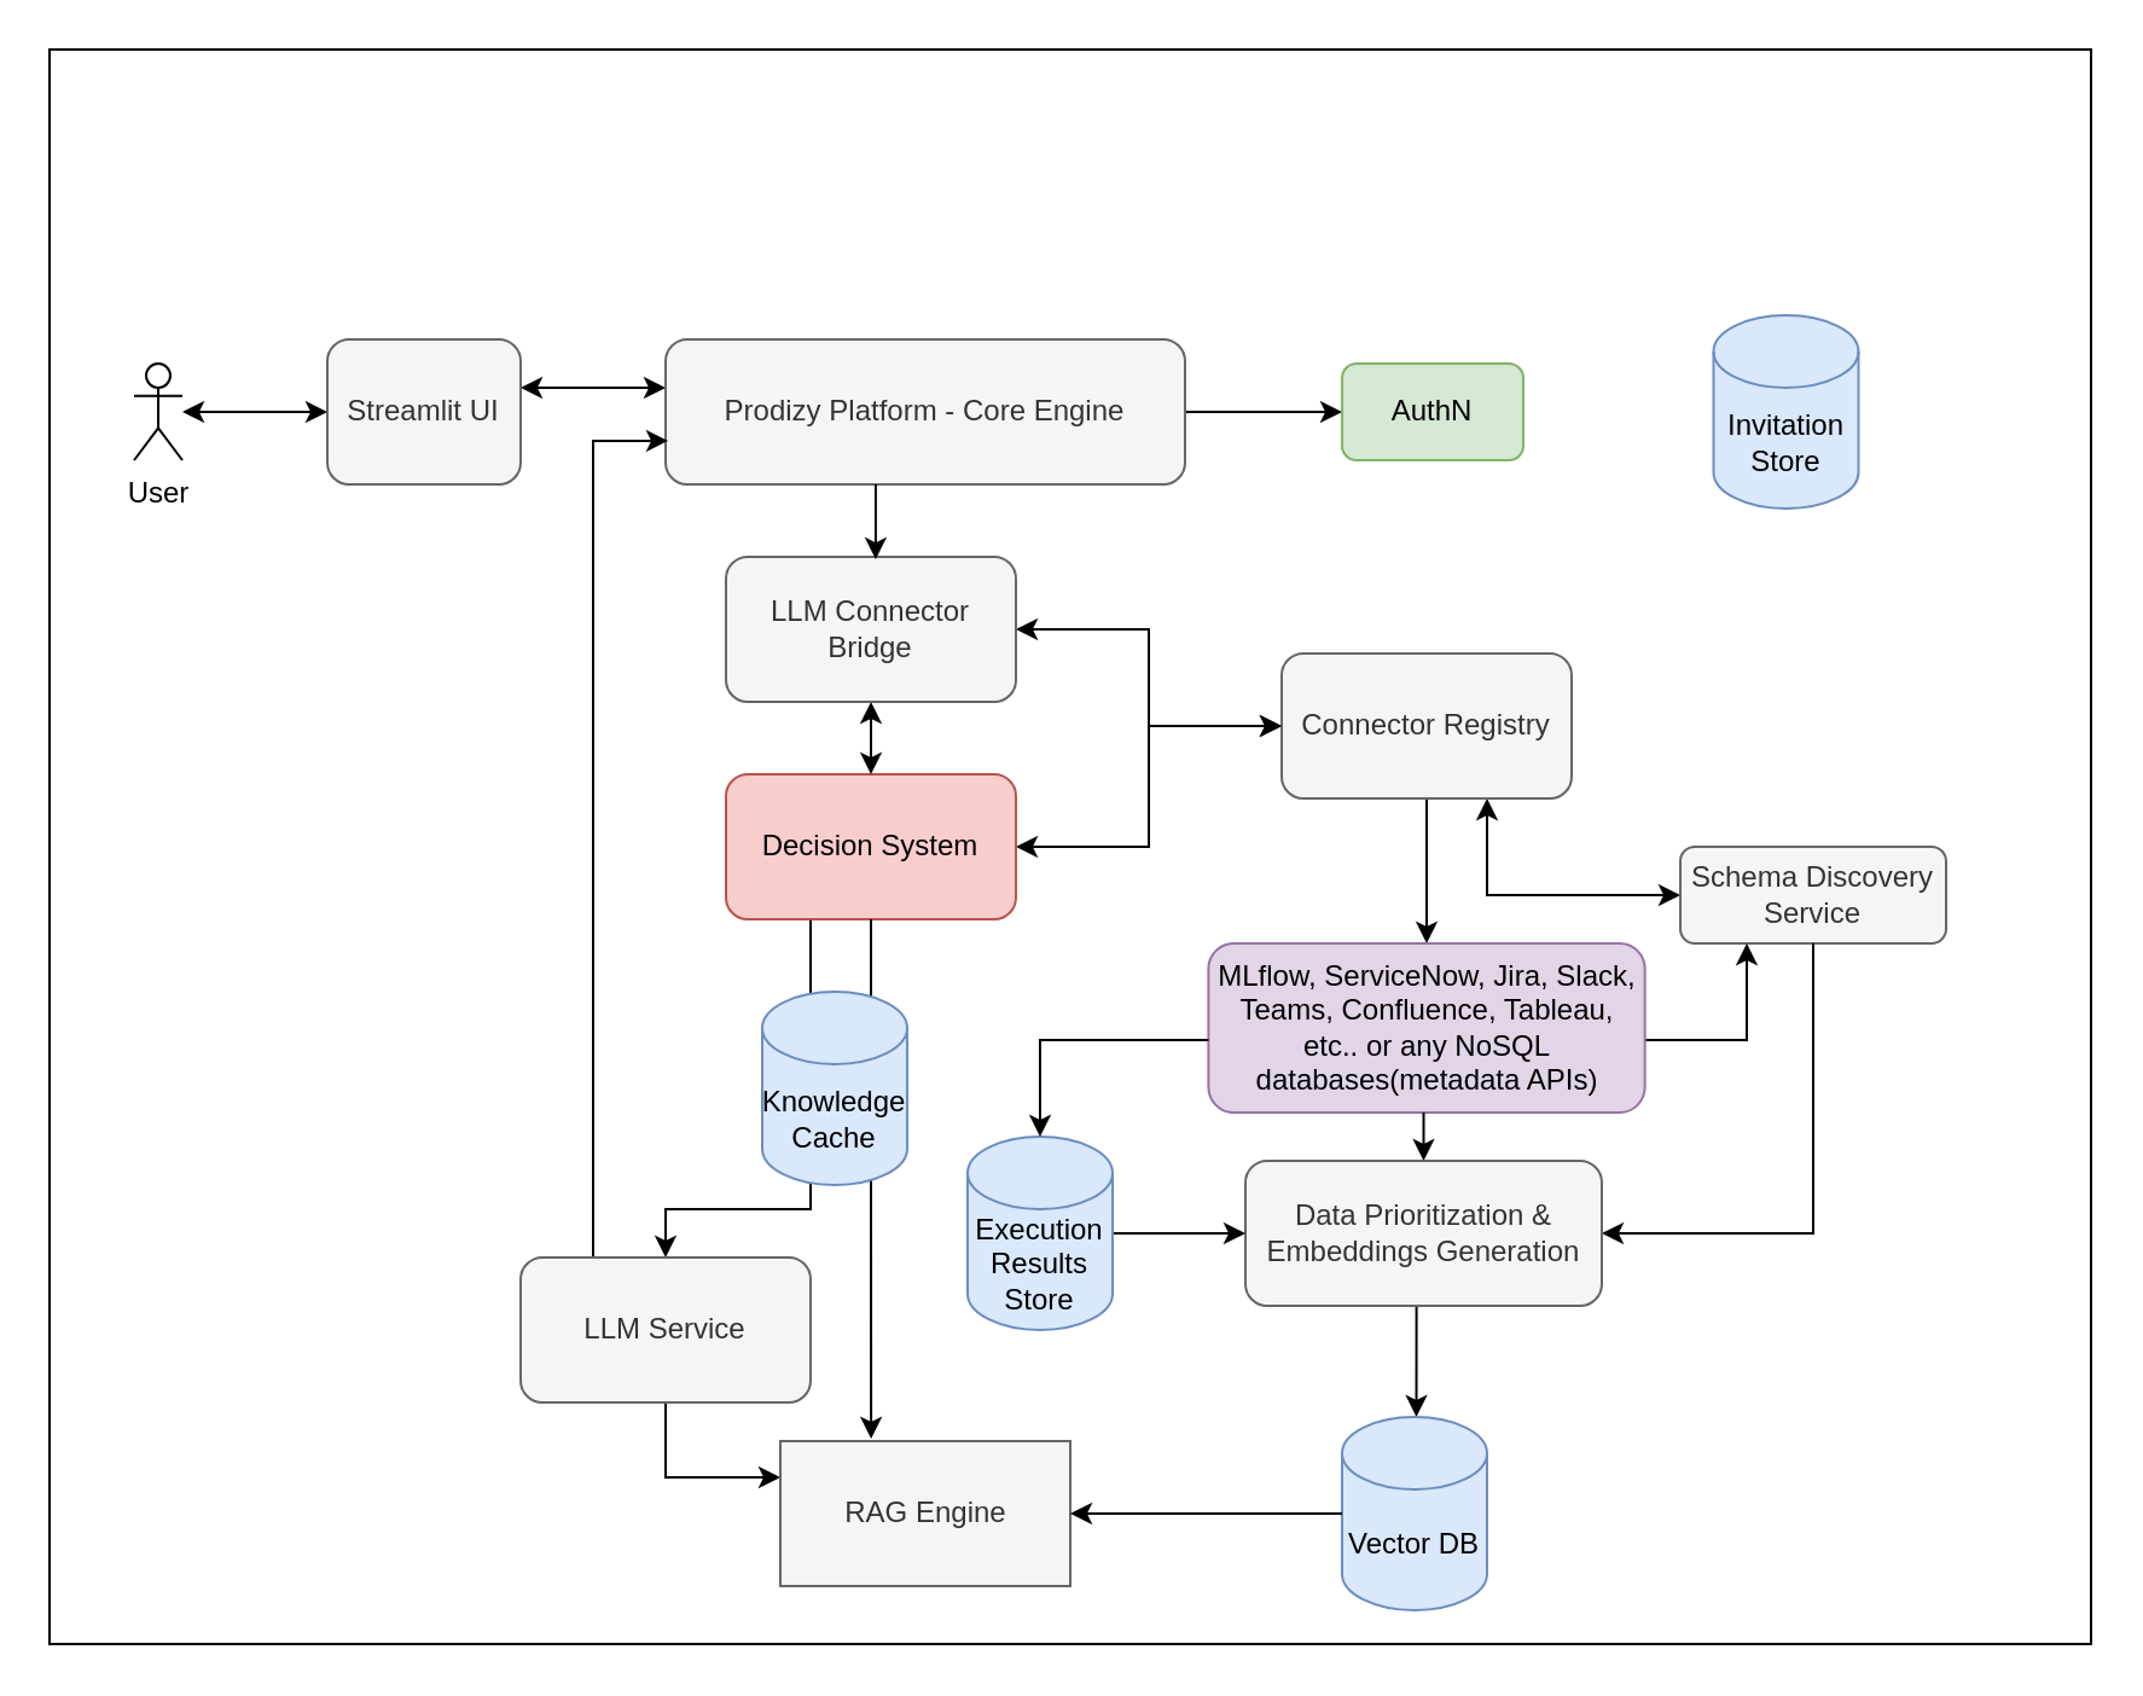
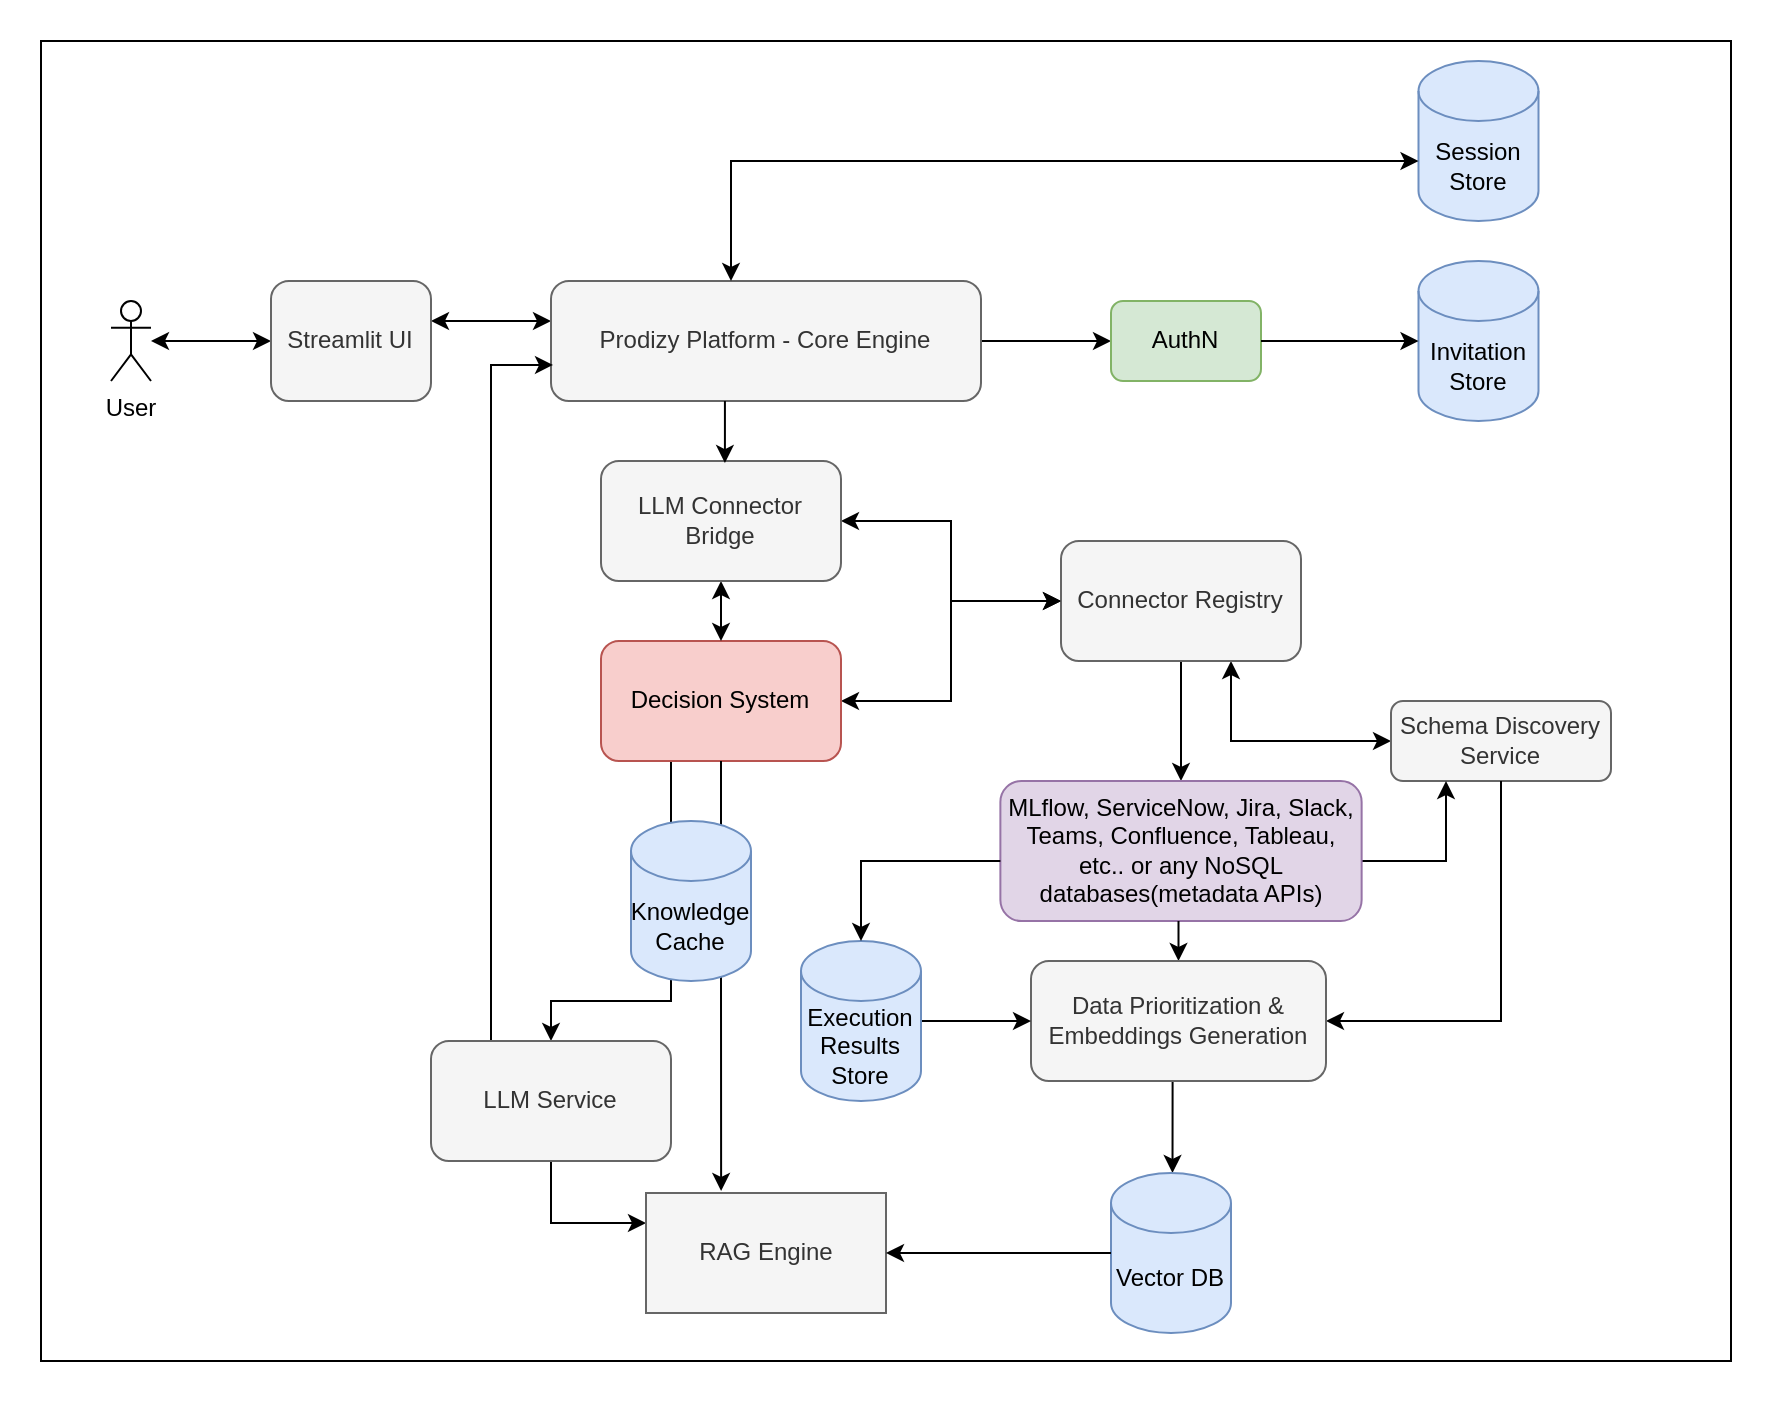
  <mxCell id="0" />
  <mxCell id="1" parent="0" />
  <mxCell id="2" value="" style="rounded=0;whiteSpace=wrap;html=1;fontFamily=Helvetica;fontSize=11;fontColor=default;labelBackgroundColor=default;" vertex="1" parent="1"><mxGeometry x="20" y="20" width="845" height="660" as="geometry" /></mxCell>
  <mxCell id="3" style="edgeStyle=orthogonalEdgeStyle;rounded=0;orthogonalLoop=1;jettySize=auto;html=1;entryX=0;entryY=0.5;entryDx=0;entryDy=0;startArrow=classic;startFill=1;" edge="1" parent="1" source="4" target="6"><mxGeometry relative="1" as="geometry"><mxPoint x="195" y="170" as="targetPoint" /></mxGeometry></mxCell>
  <mxCell id="4" value="User&lt;div&gt;&lt;br&gt;&lt;/div&gt;" style="shape=umlActor;verticalLabelPosition=bottom;verticalAlign=top;html=1;outlineConnect=0;" vertex="1" parent="1"><mxGeometry x="55" y="150" width="20" height="40" as="geometry" /></mxCell>
  <mxCell id="5" style="edgeStyle=orthogonalEdgeStyle;rounded=0;orthogonalLoop=1;jettySize=auto;html=1;startArrow=classic;startFill=1;entryX=0;entryY=0.5;entryDx=0;entryDy=0;" edge="1" parent="1"><mxGeometry relative="1" as="geometry"><mxPoint x="275" y="160" as="targetPoint" /><mxPoint x="215" y="160" as="sourcePoint" /></mxGeometry></mxCell>
  <mxCell id="6" value="Streamlit UI" style="rounded=1;whiteSpace=wrap;html=1;fillColor=#f5f5f5;strokeColor=#666666;fontColor=#333333;" vertex="1" parent="1"><mxGeometry x="135" y="140" width="80" height="60" as="geometry" /></mxCell>
  <mxCell id="7" style="edgeStyle=orthogonalEdgeStyle;rounded=0;orthogonalLoop=1;jettySize=auto;html=1;entryX=0;entryY=0.5;entryDx=0;entryDy=0;" edge="1" parent="1" source="8" target="22"><mxGeometry relative="1" as="geometry" /></mxCell>
  <mxCell id="8" value="Prodizy Platform - Core Engine" style="rounded=1;whiteSpace=wrap;html=1;fillColor=#f5f5f5;strokeColor=#666666;fontColor=#333333;" vertex="1" parent="1"><mxGeometry x="275" y="140" width="215" height="60" as="geometry" /></mxCell>
  <mxCell id="9" value="Invitation Store" style="shape=cylinder3;whiteSpace=wrap;html=1;boundedLbl=1;backgroundOutline=1;size=15;fillColor=#dae8fc;strokeColor=#6c8ebf;" vertex="1" parent="1"><mxGeometry x="708.75" y="130" width="60" height="80" as="geometry" /></mxCell>
+ <mxCell id="10" value="Session Store" style="shape=cylinder3;whiteSpace=wrap;html=1;boundedLbl=1;backgroundOutline=1;size=15;fillColor=#dae8fc;strokeColor=#6c8ebf;" vertex="1" parent="1"><mxGeometry x="708.75" y="30" width="60" height="80" as="geometry" /></mxCell>
  <mxCell id="11" style="edgeStyle=orthogonalEdgeStyle;rounded=0;orthogonalLoop=1;jettySize=auto;html=1;startArrow=classic;startFill=1;" edge="1" parent="1" source="38" target="14"><mxGeometry relative="1" as="geometry" /></mxCell>
  <mxCell id="12" style="edgeStyle=orthogonalEdgeStyle;rounded=0;orthogonalLoop=1;jettySize=auto;html=1;startArrow=classic;startFill=1;" edge="1" parent="1" source="14"><mxGeometry relative="1" as="geometry"><mxPoint x="695" y="370" as="targetPoint" /><Array as="points"><mxPoint x="615" y="370" /><mxPoint x="685" y="370" /></Array></mxGeometry></mxCell>
  <mxCell id="13" style="edgeStyle=orthogonalEdgeStyle;rounded=0;orthogonalLoop=1;jettySize=auto;html=1;entryX=0.5;entryY=0;entryDx=0;entryDy=0;" edge="1" parent="1" source="14" target="27"><mxGeometry relative="1" as="geometry"><Array as="points"><mxPoint x="590" y="330" /><mxPoint x="590" y="330" /></Array></mxGeometry></mxCell>
  <mxCell id="14" value="Connector Registry" style="rounded=1;whiteSpace=wrap;html=1;fillColor=#f5f5f5;strokeColor=#666666;fontColor=#333333;" vertex="1" parent="1"><mxGeometry x="530" y="270" width="120" height="60" as="geometry" /></mxCell>
  <mxCell id="15" style="edgeStyle=orthogonalEdgeStyle;shape=connector;rounded=0;orthogonalLoop=1;jettySize=auto;html=1;strokeColor=default;align=center;verticalAlign=middle;fontFamily=Helvetica;fontSize=11;fontColor=default;labelBackgroundColor=default;endArrow=classic;startArrow=classic;startFill=1;" edge="1" parent="1" source="17" target="14"><mxGeometry relative="1" as="geometry" /></mxCell>
  <mxCell id="16" style="edgeStyle=orthogonalEdgeStyle;shape=connector;rounded=0;orthogonalLoop=1;jettySize=auto;html=1;entryX=0.5;entryY=0;entryDx=0;entryDy=0;strokeColor=default;align=center;verticalAlign=middle;fontFamily=Helvetica;fontSize=11;fontColor=default;labelBackgroundColor=default;endArrow=classic;" edge="1" parent="1" source="17" target="20"><mxGeometry relative="1" as="geometry"><Array as="points"><mxPoint x="335" y="500" /><mxPoint x="275" y="500" /></Array></mxGeometry></mxCell>
  <mxCell id="17" value="Decision System" style="rounded=1;whiteSpace=wrap;html=1;fillColor=#f8cecc;strokeColor=#b85450;" vertex="1" parent="1"><mxGeometry x="300" y="320" width="120" height="60" as="geometry" /></mxCell>
  <mxCell id="18" style="edgeStyle=orthogonalEdgeStyle;rounded=0;orthogonalLoop=1;jettySize=auto;html=1;entryX=0.014;entryY=0.883;entryDx=0;entryDy=0;entryPerimeter=0;" edge="1" parent="1"><mxGeometry relative="1" as="geometry"><mxPoint x="276.01" y="181.98" as="targetPoint" /><mxPoint x="235" y="520" as="sourcePoint" /><Array as="points"><mxPoint x="245" y="520" /><mxPoint x="245" y="182" /></Array></mxGeometry></mxCell>
  <mxCell id="19" style="edgeStyle=orthogonalEdgeStyle;rounded=0;orthogonalLoop=1;jettySize=auto;html=1;entryX=0;entryY=0.25;entryDx=0;entryDy=0;" edge="1" parent="1" source="20" target="23"><mxGeometry relative="1" as="geometry" /></mxCell>
  <mxCell id="20" value="LLM Service" style="rounded=1;whiteSpace=wrap;html=1;fillColor=#f5f5f5;fontColor=#333333;strokeColor=#666666;" vertex="1" parent="1"><mxGeometry x="215" y="520" width="120" height="60" as="geometry" /></mxCell>
+ <mxCell id="21" style="edgeStyle=orthogonalEdgeStyle;rounded=0;orthogonalLoop=1;jettySize=auto;html=1;startArrow=classic;startFill=1;" edge="1" parent="1" source="8" target="10"><mxGeometry relative="1" as="geometry"><mxPoint x="663" y="110" as="targetPoint" /><Array as="points"><mxPoint x="365" y="80" /></Array></mxGeometry></mxCell>
  <mxCell id="22" value="AuthN" style="rounded=1;whiteSpace=wrap;html=1;fillColor=#d5e8d4;strokeColor=#82b366;" vertex="1" parent="1"><mxGeometry x="555" y="150" width="75" height="40" as="geometry" /></mxCell>
  <mxCell id="23" value="RAG Engine" style="whiteSpace=wrap;html=1;fillColor=#f5f5f5;strokeColor=#666666;fontColor=#333333;rounded=0;" vertex="1" parent="1"><mxGeometry x="322.5" y="596" width="120" height="60" as="geometry" /></mxCell>
  <mxCell id="24" value="Schema Discovery Service" style="rounded=1;whiteSpace=wrap;html=1;fillColor=#f5f5f5;strokeColor=#666666;fontColor=#333333;" vertex="1" parent="1"><mxGeometry x="695" y="350" width="110" height="40" as="geometry" /></mxCell>
+ <mxCell id="25" style="edgeStyle=orthogonalEdgeStyle;rounded=0;orthogonalLoop=1;jettySize=auto;html=1;entryX=0;entryY=0.5;entryDx=0;entryDy=0;entryPerimeter=0;" edge="1" parent="1" source="22" target="9"><mxGeometry relative="1" as="geometry"><mxPoint x="705" y="170" as="targetPoint" /><Array as="points" /></mxGeometry></mxCell>
  <mxCell id="26" style="edgeStyle=orthogonalEdgeStyle;shape=connector;rounded=0;orthogonalLoop=1;jettySize=auto;html=1;entryX=0.25;entryY=1;entryDx=0;entryDy=0;strokeColor=default;align=center;verticalAlign=middle;fontFamily=Helvetica;fontSize=11;fontColor=default;labelBackgroundColor=default;endArrow=classic;" edge="1" parent="1" source="27" target="24"><mxGeometry relative="1" as="geometry"><Array as="points"><mxPoint x="723" y="430" /></Array></mxGeometry></mxCell>
  <mxCell id="27" value="MLflow, ServiceNow, Jira, Slack, Teams, Confluence, Tableau, etc.. or any NoSQL databases(metadata APIs)" style="rounded=1;whiteSpace=wrap;html=1;fillColor=#e1d5e7;strokeColor=#9673a6;" vertex="1" parent="1"><mxGeometry x="499.69" y="390" width="180.63" height="70" as="geometry" /></mxCell>
  <mxCell id="28" style="edgeStyle=orthogonalEdgeStyle;rounded=0;orthogonalLoop=1;jettySize=auto;html=1;entryX=0.5;entryY=0;entryDx=0;entryDy=0;" edge="1" parent="1" source="27" target="31"><mxGeometry relative="1" as="geometry"><mxPoint x="594.04" y="497.025" as="targetPoint" /><Array as="points"><mxPoint x="585" y="450" /><mxPoint x="585" y="450" /></Array></mxGeometry></mxCell>
  <mxCell id="29" style="edgeStyle=orthogonalEdgeStyle;shape=connector;rounded=0;orthogonalLoop=1;jettySize=auto;html=1;strokeColor=default;align=center;verticalAlign=middle;fontFamily=Helvetica;fontSize=11;fontColor=default;labelBackgroundColor=default;endArrow=classic;" edge="1" parent="1"><mxGeometry relative="1" as="geometry"><mxPoint x="585.75" y="540" as="sourcePoint" /><mxPoint x="585.75" y="586" as="targetPoint" /><Array as="points"><mxPoint x="582" y="540" /><mxPoint x="582" y="540" /></Array></mxGeometry></mxCell>
  <mxCell id="30" style="edgeStyle=orthogonalEdgeStyle;shape=connector;rounded=0;orthogonalLoop=1;jettySize=auto;html=1;entryX=0.5;entryY=1;entryDx=0;entryDy=0;strokeColor=default;align=center;verticalAlign=middle;fontFamily=Helvetica;fontSize=11;fontColor=default;labelBackgroundColor=default;endArrow=none;startArrow=classic;startFill=1;" edge="1" parent="1" source="31" target="24"><mxGeometry relative="1" as="geometry" /></mxCell>
  <mxCell id="31" value="Data Prioritization &amp;amp; Embeddings Generation" style="rounded=1;whiteSpace=wrap;html=1;fillColor=#f5f5f5;fontColor=#333333;strokeColor=#666666;" vertex="1" parent="1"><mxGeometry x="515" y="480" width="147.5" height="60" as="geometry" /></mxCell>
  <mxCell id="32" value="Vector DB" style="shape=cylinder3;whiteSpace=wrap;html=1;boundedLbl=1;backgroundOutline=1;size=15;fillColor=#dae8fc;strokeColor=#6c8ebf;" vertex="1" parent="1"><mxGeometry x="555" y="586" width="60" height="80" as="geometry" /></mxCell>
  <mxCell id="33" style="edgeStyle=orthogonalEdgeStyle;rounded=0;orthogonalLoop=1;jettySize=auto;html=1;entryX=0;entryY=0.5;entryDx=0;entryDy=0;entryPerimeter=0;endArrow=none;startFill=1;startArrow=classic;" edge="1" parent="1" source="23" target="32"><mxGeometry relative="1" as="geometry" /></mxCell>
  <mxCell id="34" style="edgeStyle=orthogonalEdgeStyle;shape=connector;rounded=0;orthogonalLoop=1;jettySize=auto;html=1;strokeColor=default;align=center;verticalAlign=middle;fontFamily=Helvetica;fontSize=11;fontColor=default;labelBackgroundColor=default;endArrow=classic;" edge="1" parent="1" source="35" target="31"><mxGeometry relative="1" as="geometry" /></mxCell>
  <mxCell id="35" value="Execution Results Store" style="shape=cylinder3;whiteSpace=wrap;html=1;boundedLbl=1;backgroundOutline=1;size=15;fillColor=#dae8fc;strokeColor=#6c8ebf;" vertex="1" parent="1"><mxGeometry x="400" y="470" width="60" height="80" as="geometry" /></mxCell>
  <mxCell id="36" style="edgeStyle=orthogonalEdgeStyle;shape=connector;rounded=0;orthogonalLoop=1;jettySize=auto;html=1;entryX=0.5;entryY=0;entryDx=0;entryDy=0;entryPerimeter=0;strokeColor=default;align=center;verticalAlign=middle;fontFamily=Helvetica;fontSize=11;fontColor=default;labelBackgroundColor=default;endArrow=classic;" edge="1" parent="1" source="27" target="35"><mxGeometry relative="1" as="geometry"><Array as="points"><mxPoint x="430" y="430" /></Array></mxGeometry></mxCell>
  <mxCell id="37" style="edgeStyle=orthogonalEdgeStyle;shape=connector;rounded=0;orthogonalLoop=1;jettySize=auto;html=1;strokeColor=default;align=center;verticalAlign=middle;fontFamily=Helvetica;fontSize=11;fontColor=default;labelBackgroundColor=default;endArrow=classic;startArrow=classic;startFill=1;" edge="1" parent="1" source="38" target="17"><mxGeometry relative="1" as="geometry" /></mxCell>
  <mxCell id="38" value="LLM Connector Bridge" style="rounded=1;whiteSpace=wrap;html=1;fillColor=#f5f5f5;strokeColor=#666666;fontColor=#333333;" vertex="1" parent="1"><mxGeometry x="300" y="230" width="120" height="60" as="geometry" /></mxCell>
  <mxCell id="39" style="edgeStyle=orthogonalEdgeStyle;shape=connector;rounded=0;orthogonalLoop=1;jettySize=auto;html=1;entryX=0.608;entryY=0.017;entryDx=0;entryDy=0;entryPerimeter=0;strokeColor=default;align=center;verticalAlign=middle;fontFamily=Helvetica;fontSize=11;fontColor=default;labelBackgroundColor=default;endArrow=classic;" edge="1" parent="1"><mxGeometry relative="1" as="geometry"><mxPoint x="361.96" y="200" as="sourcePoint" /><mxPoint x="361.96" y="231.02" as="targetPoint" /><Array as="points"><mxPoint x="362" y="200" /><mxPoint x="362" y="200" /></Array></mxGeometry></mxCell>
  <mxCell id="40" style="edgeStyle=orthogonalEdgeStyle;shape=connector;rounded=0;orthogonalLoop=1;jettySize=auto;html=1;entryX=0.313;entryY=-0.017;entryDx=0;entryDy=0;entryPerimeter=0;strokeColor=default;align=center;verticalAlign=middle;fontFamily=Helvetica;fontSize=11;fontColor=default;labelBackgroundColor=default;endArrow=classic;startArrow=none;startFill=0;endFill=1;" edge="1" parent="1" source="17" target="23"><mxGeometry relative="1" as="geometry" /></mxCell>
  <mxCell id="41" value="Knowledge Cache" style="shape=cylinder3;whiteSpace=wrap;html=1;boundedLbl=1;backgroundOutline=1;size=15;fillColor=#dae8fc;strokeColor=#6c8ebf;" vertex="1" parent="1"><mxGeometry x="315" y="410" width="60" height="80" as="geometry" /></mxCell>
